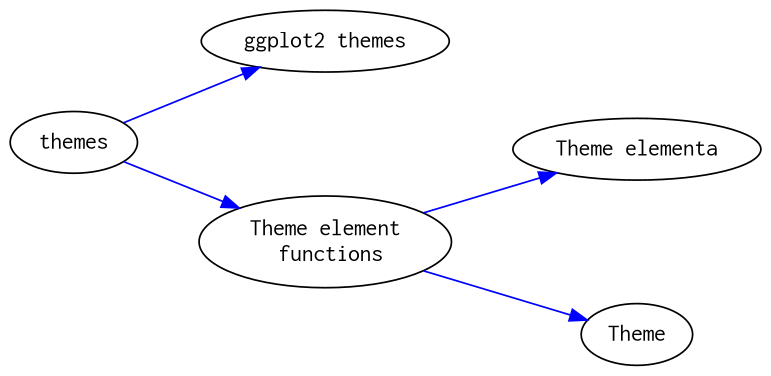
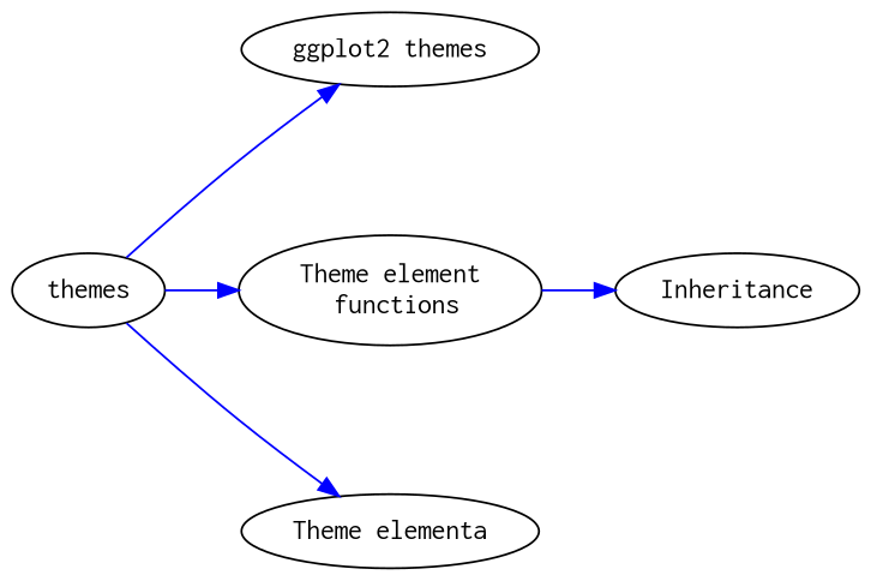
  digraph {
    nodesep=1.0
    rankdir=LR
    node [fontname=Courier]
    edge [color=Blue fontsize=40]
    n1 [label=themes]
    n2 [label="ggplot2 themes"]
    n3 [label="Theme element\n functions"]
    n4 [label="Theme elementa"]
-   n5 [label=Theme]
+   n5 [label=Inheritance]
    n1 -> n2
    n1 -> n3
-   n3 -> n4
+   n1 -> n4
    n3 -> n5
  }
